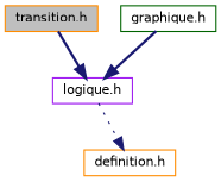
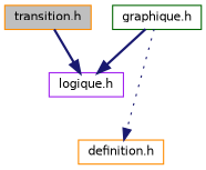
  digraph {
    node [color=darkorange fillcolor=white fontname=Helvetica fontsize=10 shape=record style=filled]
    edge [color=midnightblue fontname=Helvetica fontsize=10 labelfontname=Helvetica labelfontsize=10 style=bold]
    n1 [fillcolor=grey75 fontcolor=black height=0.2 label="transition.h" width=0.4]
    n2 [color=purple height=0.2 label="logique.h" width=0.4]
    n3 [height=0.2 label="definition.h" width=0.4]
    n4 [color=darkgreen height=0.2 label="graphique.h" width=0.4]
    n1 -> n2
-   n2 -> n3 [style=dotted]
+   n4 -> n3 [style=dotted]
    n4 -> n2
  }
